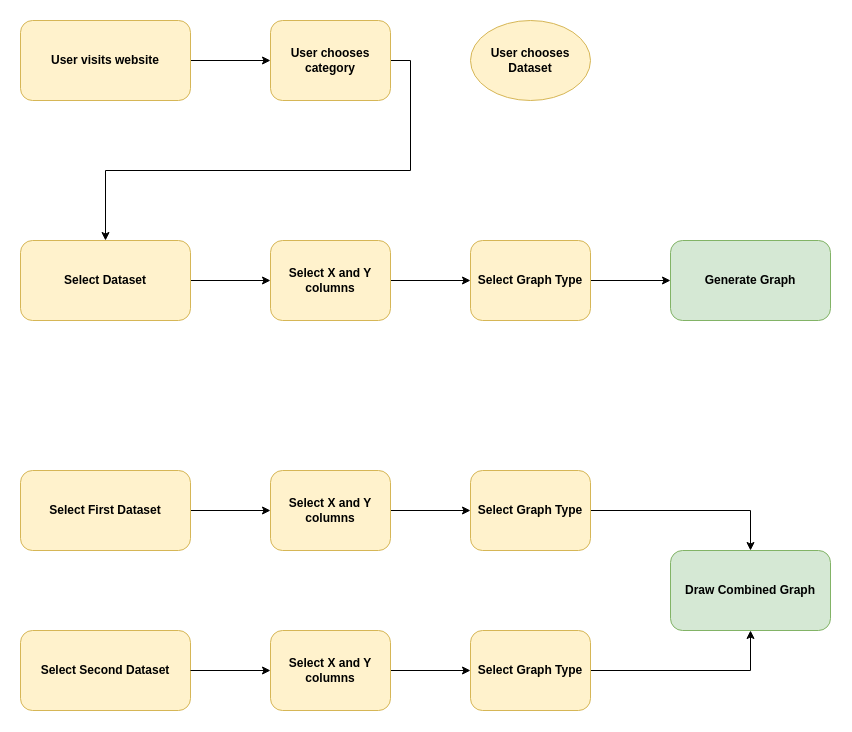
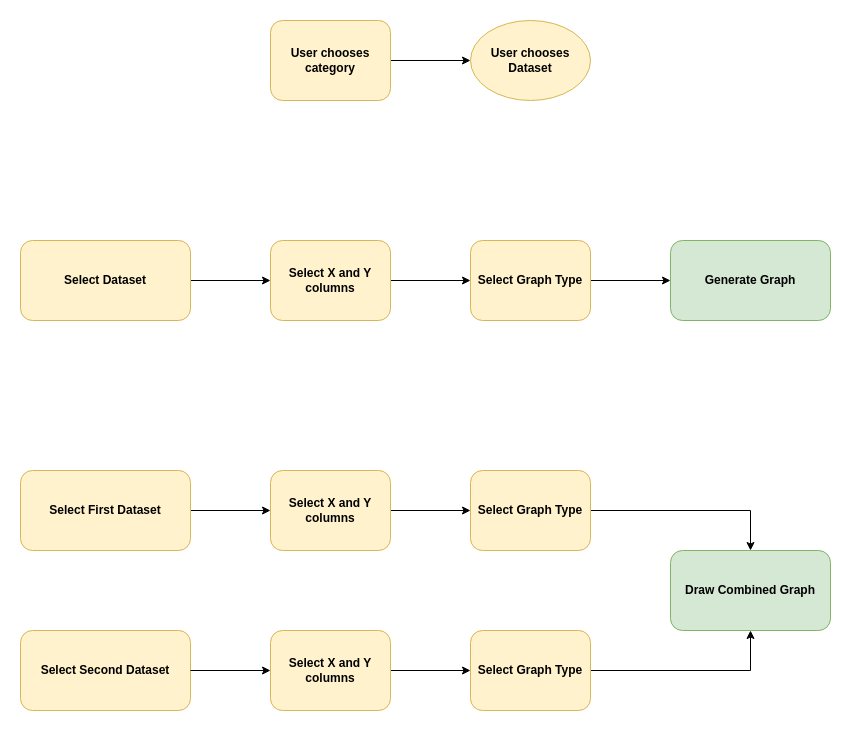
  <mxCell id="0" />
  <mxCell id="1" parent="0" />
  <mxCell id="2" value="Select Second Dataset" style="rounded=1;whiteSpace=wrap;html=1;fillColor=#fff2cc;strokeColor=#d6b656;fontStyle=1" vertex="1" parent="1"><mxGeometry x="20" y="630" width="170" height="80" as="geometry" /></mxCell>
  <mxCell id="3" style="edgeStyle=orthogonalEdgeStyle;rounded=0;orthogonalLoop=1;jettySize=auto;html=1;exitX=1;exitY=0.5;exitDx=0;exitDy=0;entryX=0;entryY=0.5;entryDx=0;entryDy=0;" edge="1" parent="1" source="4" target="6"><mxGeometry relative="1" as="geometry" /></mxCell>
  <mxCell id="4" value="Select First Dataset" style="rounded=1;whiteSpace=wrap;html=1;fillColor=#fff2cc;strokeColor=#d6b656;fontStyle=1" vertex="1" parent="1"><mxGeometry x="20" y="470" width="170" height="80" as="geometry" /></mxCell>
  <mxCell id="5" style="edgeStyle=orthogonalEdgeStyle;rounded=0;orthogonalLoop=1;jettySize=auto;html=1;exitX=1;exitY=0.5;exitDx=0;exitDy=0;" edge="1" parent="1" source="6" target="16"><mxGeometry relative="1" as="geometry" /></mxCell>
  <mxCell id="6" value="Select X and Y columns" style="rounded=1;whiteSpace=wrap;html=1;fillColor=#fff2cc;strokeColor=#d6b656;fontStyle=1" vertex="1" parent="1"><mxGeometry x="270" y="470" width="120" height="80" as="geometry" /></mxCell>
  <mxCell id="7" value="Draw Combined Graph" style="rounded=1;whiteSpace=wrap;html=1;fillColor=#d5e8d4;strokeColor=#82b366;fontStyle=1" vertex="1" parent="1"><mxGeometry x="670" y="550" width="160" height="80" as="geometry" /></mxCell>
  <mxCell id="8" style="edgeStyle=orthogonalEdgeStyle;rounded=0;orthogonalLoop=1;jettySize=auto;html=1;exitX=1;exitY=0.5;exitDx=0;exitDy=0;entryX=0;entryY=0.5;entryDx=0;entryDy=0;" edge="1" parent="1" source="9" target="11"><mxGeometry relative="1" as="geometry" /></mxCell>
  <mxCell id="9" value="Select Dataset" style="rounded=1;whiteSpace=wrap;html=1;fillColor=#fff2cc;strokeColor=#d6b656;fontStyle=1" vertex="1" parent="1"><mxGeometry x="20" y="240" width="170" height="80" as="geometry" /></mxCell>
  <mxCell id="10" style="edgeStyle=orthogonalEdgeStyle;rounded=0;orthogonalLoop=1;jettySize=auto;html=1;exitX=1;exitY=0.5;exitDx=0;exitDy=0;" edge="1" parent="1" source="11" target="13"><mxGeometry relative="1" as="geometry" /></mxCell>
  <mxCell id="11" value="Select X and Y columns" style="rounded=1;whiteSpace=wrap;html=1;fillColor=#fff2cc;strokeColor=#d6b656;fontStyle=1" vertex="1" parent="1"><mxGeometry x="270" y="240" width="120" height="80" as="geometry" /></mxCell>
  <mxCell id="12" style="edgeStyle=orthogonalEdgeStyle;rounded=0;orthogonalLoop=1;jettySize=auto;html=1;exitX=1;exitY=0.5;exitDx=0;exitDy=0;entryX=0;entryY=0.5;entryDx=0;entryDy=0;" edge="1" parent="1" source="13" target="14"><mxGeometry relative="1" as="geometry" /></mxCell>
  <mxCell id="13" value="Select Graph Type" style="rounded=1;whiteSpace=wrap;html=1;fillColor=#fff2cc;strokeColor=#d6b656;fontStyle=1" vertex="1" parent="1"><mxGeometry x="470" y="240" width="120" height="80" as="geometry" /></mxCell>
  <mxCell id="14" value="Generate Graph" style="rounded=1;whiteSpace=wrap;html=1;fillColor=#d5e8d4;strokeColor=#82b366;fontStyle=1" vertex="1" parent="1"><mxGeometry x="670" y="240" width="160" height="80" as="geometry" /></mxCell>
  <mxCell id="15" style="edgeStyle=orthogonalEdgeStyle;rounded=0;orthogonalLoop=1;jettySize=auto;html=1;exitX=1;exitY=0.5;exitDx=0;exitDy=0;entryX=0.5;entryY=0;entryDx=0;entryDy=0;" edge="1" parent="1" source="16" target="7"><mxGeometry relative="1" as="geometry" /></mxCell>
  <mxCell id="16" value="Select Graph Type" style="rounded=1;whiteSpace=wrap;html=1;fillColor=#fff2cc;strokeColor=#d6b656;fontStyle=1" vertex="1" parent="1"><mxGeometry x="470" y="470" width="120" height="80" as="geometry" /></mxCell>
  <mxCell id="17" style="edgeStyle=orthogonalEdgeStyle;rounded=0;orthogonalLoop=1;jettySize=auto;html=1;exitX=1;exitY=0.5;exitDx=0;exitDy=0;entryX=0;entryY=0.5;entryDx=0;entryDy=0;" edge="1" parent="1" target="19" source="2"><mxGeometry relative="1" as="geometry"><mxPoint x="200" y="670" as="sourcePoint" /></mxGeometry></mxCell>
  <mxCell id="18" style="edgeStyle=orthogonalEdgeStyle;rounded=0;orthogonalLoop=1;jettySize=auto;html=1;exitX=1;exitY=0.5;exitDx=0;exitDy=0;" edge="1" parent="1" source="19" target="21"><mxGeometry relative="1" as="geometry" /></mxCell>
  <mxCell id="19" value="Select X and Y columns" style="rounded=1;whiteSpace=wrap;html=1;fillColor=#fff2cc;strokeColor=#d6b656;fontStyle=1" vertex="1" parent="1"><mxGeometry x="270" y="630" width="120" height="80" as="geometry" /></mxCell>
  <mxCell id="20" style="edgeStyle=orthogonalEdgeStyle;rounded=0;orthogonalLoop=1;jettySize=auto;html=1;exitX=1;exitY=0.5;exitDx=0;exitDy=0;entryX=0.5;entryY=1;entryDx=0;entryDy=0;" edge="1" parent="1" source="21" target="7"><mxGeometry relative="1" as="geometry"><mxPoint x="750" y="710" as="targetPoint" /></mxGeometry></mxCell>
  <mxCell id="21" value="Select Graph Type" style="rounded=1;whiteSpace=wrap;html=1;fillColor=#fff2cc;strokeColor=#d6b656;fontStyle=1" vertex="1" parent="1"><mxGeometry x="470" y="630" width="120" height="80" as="geometry" /></mxCell>
- <mxCell id="22" style="edgeStyle=orthogonalEdgeStyle;rounded=0;orthogonalLoop=1;jettySize=auto;html=1;exitX=1;exitY=0.5;exitDx=0;exitDy=0;entryX=0;entryY=0.5;entryDx=0;entryDy=0;" edge="1" parent="1" source="23" target="25"><mxGeometry relative="1" as="geometry" /></mxCell>
- <mxCell id="23" value="User visits website" style="rounded=1;whiteSpace=wrap;html=1;fillColor=#fff2cc;strokeColor=#d6b656;fontStyle=1" vertex="1" parent="1"><mxGeometry x="20" width="170" height="80" as="geometry" y="20" /></mxCell>
- <mxCell id="24" style="edgeStyle=orthogonalEdgeStyle;rounded=0;orthogonalLoop=1;jettySize=auto;html=1;exitX=1;exitY=0.5;exitDx=0;exitDy=0;" edge="1" parent="1" source="25" target="9"><mxGeometry relative="1" as="geometry" /></mxCell>
+ <mxCell id="24" style="edgeStyle=orthogonalEdgeStyle;rounded=0;orthogonalLoop=1;jettySize=auto;html=1;exitX=1;exitY=0.5;exitDx=0;exitDy=0;entryX=0;entryY=0.5;entryDx=0;entryDy=0;" edge="1" parent="1" source="25" target="26"><mxGeometry relative="1" as="geometry" /></mxCell>
  <mxCell id="25" value="User chooses category" style="rounded=1;whiteSpace=wrap;html=1;fillColor=#fff2cc;strokeColor=#d6b656;fontStyle=1" vertex="1" parent="1"><mxGeometry x="270" width="120" height="80" as="geometry" y="20" /></mxCell>
  <mxCell id="26" value="User chooses Dataset" style="ellipse;whiteSpace=wrap;html=1;fillColor=#fff2cc;strokeColor=#d6b656;fontStyle=1;" vertex="1" parent="1"><mxGeometry x="470" width="120" height="80" as="geometry" y="20" /></mxCell>
